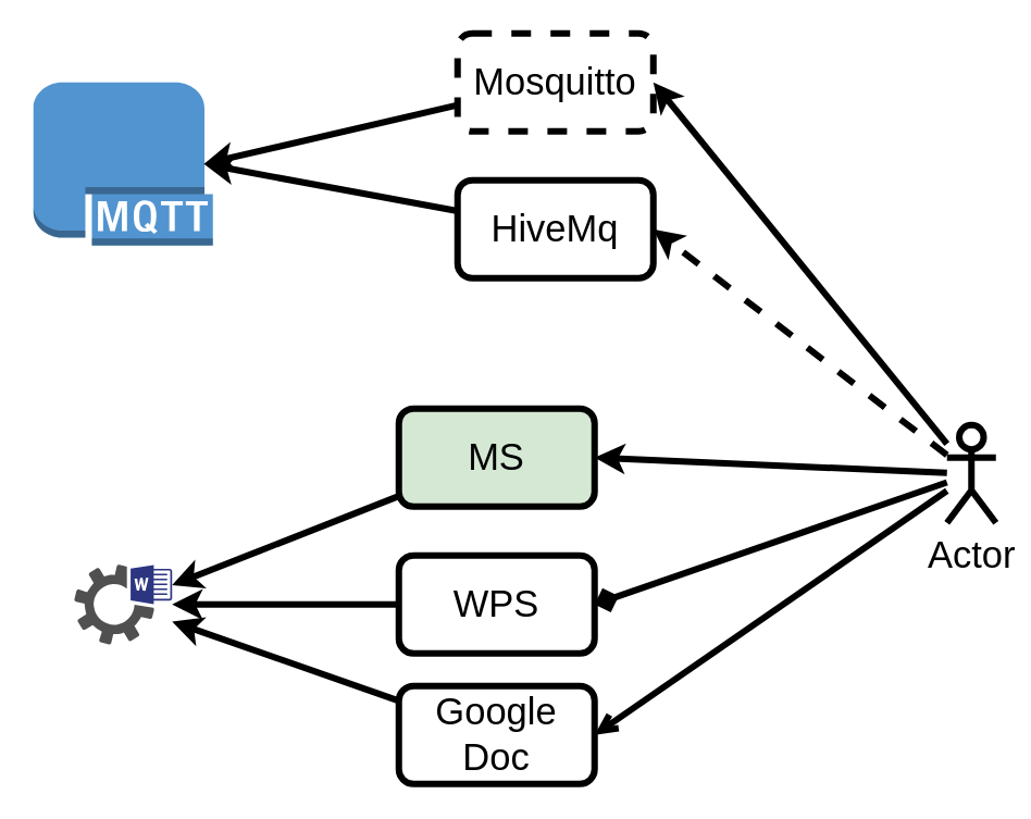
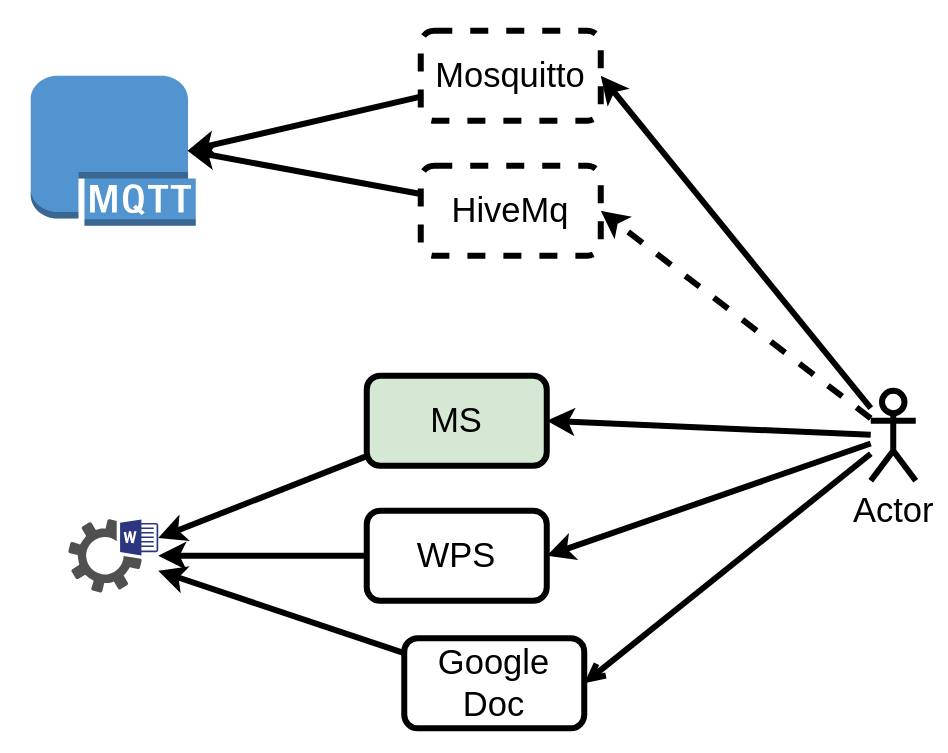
  <mxCell id="0" />
  <mxCell id="1" parent="0" />
  <mxCell id="2" value="" style="outlineConnect=0;dashed=0;verticalLabelPosition=bottom;verticalAlign=top;align=center;html=1;shape=mxgraph.aws3.mqtt_protocol;fillColor=#5294CF;gradientColor=none;" vertex="1" parent="1"><mxGeometry x="20" y="50" width="110" height="100" as="geometry" /></mxCell>
  <mxCell id="3" style="edgeStyle=none;html=1;entryX=0.95;entryY=0.5;entryDx=0;entryDy=0;entryPerimeter=0;strokeWidth=4;fontSize=23;" edge="1" parent="1" source="4" target="2"><mxGeometry relative="1" as="geometry" /></mxCell>
  <mxCell id="4" value="Mosquitto" style="rounded=1;whiteSpace=wrap;html=1;strokeWidth=4;fontSize=23;dashed=1;" vertex="1" parent="1"><mxGeometry x="280" y="20" width="120" height="60" as="geometry" /></mxCell>
  <mxCell id="5" style="edgeStyle=none;html=1;entryX=1;entryY=0.5;entryDx=0;entryDy=0;fontSize=23;strokeWidth=4;" edge="1" parent="1" source="10" target="4"><mxGeometry relative="1" as="geometry" /></mxCell>
  <mxCell id="6" style="edgeStyle=none;html=1;entryX=1;entryY=0.5;entryDx=0;entryDy=0;strokeWidth=4;fontSize=23;dashed=1;" edge="1" parent="1" source="10" target="12"><mxGeometry relative="1" as="geometry" /></mxCell>
  <mxCell id="7" style="edgeStyle=none;html=1;entryX=1;entryY=0.5;entryDx=0;entryDy=0;strokeWidth=4;fontSize=23;" edge="1" parent="1" source="10" target="15"><mxGeometry relative="1" as="geometry" /></mxCell>
- <mxCell id="8" style="edgeStyle=none;html=1;entryX=1;entryY=0.5;entryDx=0;entryDy=0;strokeWidth=4;fontSize=23;endArrow=diamond;" edge="1" parent="1" source="10" target="17"><mxGeometry relative="1" as="geometry" /></mxCell>
+ <mxCell id="8" style="edgeStyle=none;html=1;entryX=1;entryY=0.5;entryDx=0;entryDy=0;strokeWidth=4;fontSize=23;" edge="1" parent="1" source="10" target="17"><mxGeometry relative="1" as="geometry" /></mxCell>
  <mxCell id="9" style="edgeStyle=none;html=1;entryX=1;entryY=0.5;entryDx=0;entryDy=0;strokeWidth=4;fontSize=23;endArrow=open;" edge="1" parent="1" source="10" target="19"><mxGeometry relative="1" as="geometry" /></mxCell>
  <mxCell id="10" value="Actor" style="shape=umlActor;verticalLabelPosition=bottom;verticalAlign=top;html=1;outlineConnect=0;strokeWidth=4;fontSize=23;" vertex="1" parent="1"><mxGeometry x="580" y="260" width="30" height="60" as="geometry" /></mxCell>
  <mxCell id="11" style="edgeStyle=none;html=1;entryX=0.95;entryY=0.5;entryDx=0;entryDy=0;entryPerimeter=0;strokeWidth=4;fontSize=23;" edge="1" parent="1" source="12" target="2"><mxGeometry relative="1" as="geometry" /></mxCell>
- <mxCell id="12" value="HiveMq" style="rounded=1;whiteSpace=wrap;html=1;strokeWidth=4;fontSize=23;" vertex="1" parent="1"><mxGeometry x="280" y="110" width="120" height="60" as="geometry" /></mxCell>
+ <mxCell id="12" value="HiveMq" style="rounded=1;whiteSpace=wrap;html=1;strokeWidth=4;fontSize=23;dashed=1;" vertex="1" parent="1"><mxGeometry x="280" y="110" width="120" height="60" as="geometry" /></mxCell>
  <mxCell id="13" value="" style="sketch=0;pointerEvents=1;shadow=0;dashed=0;html=1;strokeColor=none;fillColor=#505050;labelPosition=center;verticalLabelPosition=bottom;verticalAlign=top;outlineConnect=0;align=center;shape=mxgraph.office.services.word_automation_services;strokeWidth=4;fontSize=23;" vertex="1" parent="1"><mxGeometry x="45" y="345.5" width="60" height="49" as="geometry" /></mxCell>
  <mxCell id="14" style="edgeStyle=none;html=1;strokeWidth=4;fontSize=23;" edge="1" parent="1" source="15" target="13"><mxGeometry relative="1" as="geometry" /></mxCell>
  <mxCell id="15" value="MS" style="rounded=1;whiteSpace=wrap;html=1;strokeWidth=4;fontSize=23;fillColor=#d5e8d4;" vertex="1" parent="1"><mxGeometry x="244" y="250" width="120" height="60" as="geometry" /></mxCell>
  <mxCell id="16" style="edgeStyle=none;html=1;strokeWidth=4;fontSize=23;" edge="1" parent="1" source="17" target="13"><mxGeometry relative="1" as="geometry" /></mxCell>
  <mxCell id="17" value="WPS" style="rounded=1;whiteSpace=wrap;html=1;strokeWidth=4;fontSize=23;" vertex="1" parent="1"><mxGeometry x="244" y="340" width="120" height="60" as="geometry" /></mxCell>
  <mxCell id="18" style="edgeStyle=none;html=1;strokeWidth=4;fontSize=23;" edge="1" parent="1" source="19" target="13"><mxGeometry relative="1" as="geometry" /></mxCell>
- <mxCell id="19" value="Google Doc" style="rounded=1;whiteSpace=wrap;html=1;strokeWidth=4;fontSize=23;" vertex="1" parent="1"><mxGeometry x="244" y="420" width="120" height="60" as="geometry" /></mxCell>
+ <mxCell id="19" value="Google Doc" style="rounded=1;whiteSpace=wrap;html=1;strokeWidth=4;fontSize=23;" vertex="1" parent="1"><mxGeometry x="269" y="425" width="120" height="60" as="geometry" /></mxCell>
